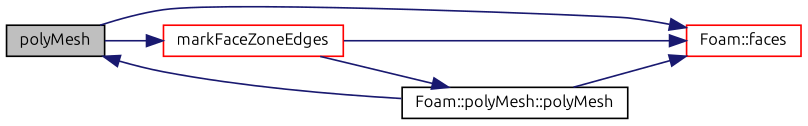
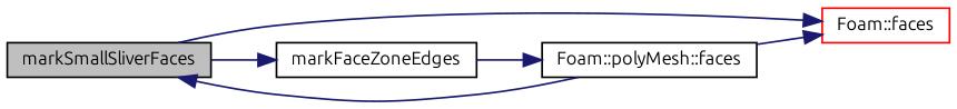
  digraph {
    fontname=Ubuntu
    rankdir=LR
    node [color=black fontname=Ubuntu fontsize=10 shape=record]
    edge [color=midnightblue fontname=Ubuntu fontsize=10 labelfontname=Helvetica labelfontsize=10 style=solid]
-   n1 [fillcolor=grey75 fontcolor=black height=0.2 label=polyMesh style=filled width=0.4]
+   n1 [fillcolor=grey75 fontcolor=black height=0.2 label=markSmallSliverFaces style=filled width=0.4]
    n2 [color=red height=0.2 label="Foam::faces" width=0.4]
-   n3 [color=red height=0.2 label=markFaceZoneEdges width=0.4]
-   n4 [height=0.2 label="Foam::polyMesh::polyMesh" width=0.4]
+   n3 [height=0.2 label=markFaceZoneEdges width=0.4]
+   n4 [height=0.2 label="Foam::polyMesh::faces" width=0.4]
    n1 -> n2
    n1 -> n3
-   n3 -> n2
    n3 -> n4
    n4 -> n1
    n4 -> n2
  }
